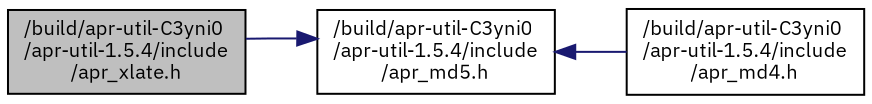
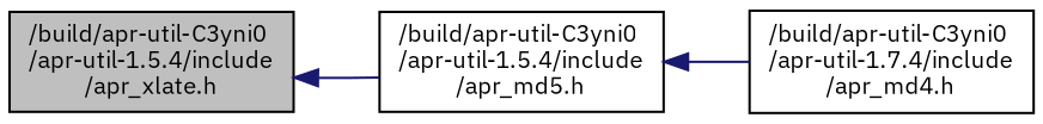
  digraph {
    fontname="IBM Plex Sans"
    rankdir=LR
    node [color=black fillcolor=white fontname="IBM Plex Sans" fontsize=10 shape=record style=filled]
    edge [color=midnightblue dir=back fontname="IBM Plex Sans" fontsize=10 labelfontname=Helvetica labelfontsize=10 style=solid]
    n1 [fillcolor=grey75 fontcolor=black height=0.2 label="/build/apr-util-C3yni0\l/apr-util-1.5.4/include\l/apr_xlate.h" width=0.4]
    n2 [height=0.2 label="/build/apr-util-C3yni0\l/apr-util-1.5.4/include\l/apr_md5.h" width=0.4]
-   n3 [height=0.2 label="/build/apr-util-C3yni0\l/apr-util-1.5.4/include\l/apr_md4.h" width=0.4]
-   n2 -> n1
+   n3 [height=0.2 label="/build/apr-util-C3yni0\l/apr-util-1.7.4/include\l/apr_md4.h" width=0.4]
+   n1 -> n2
    n2 -> n3
  }
